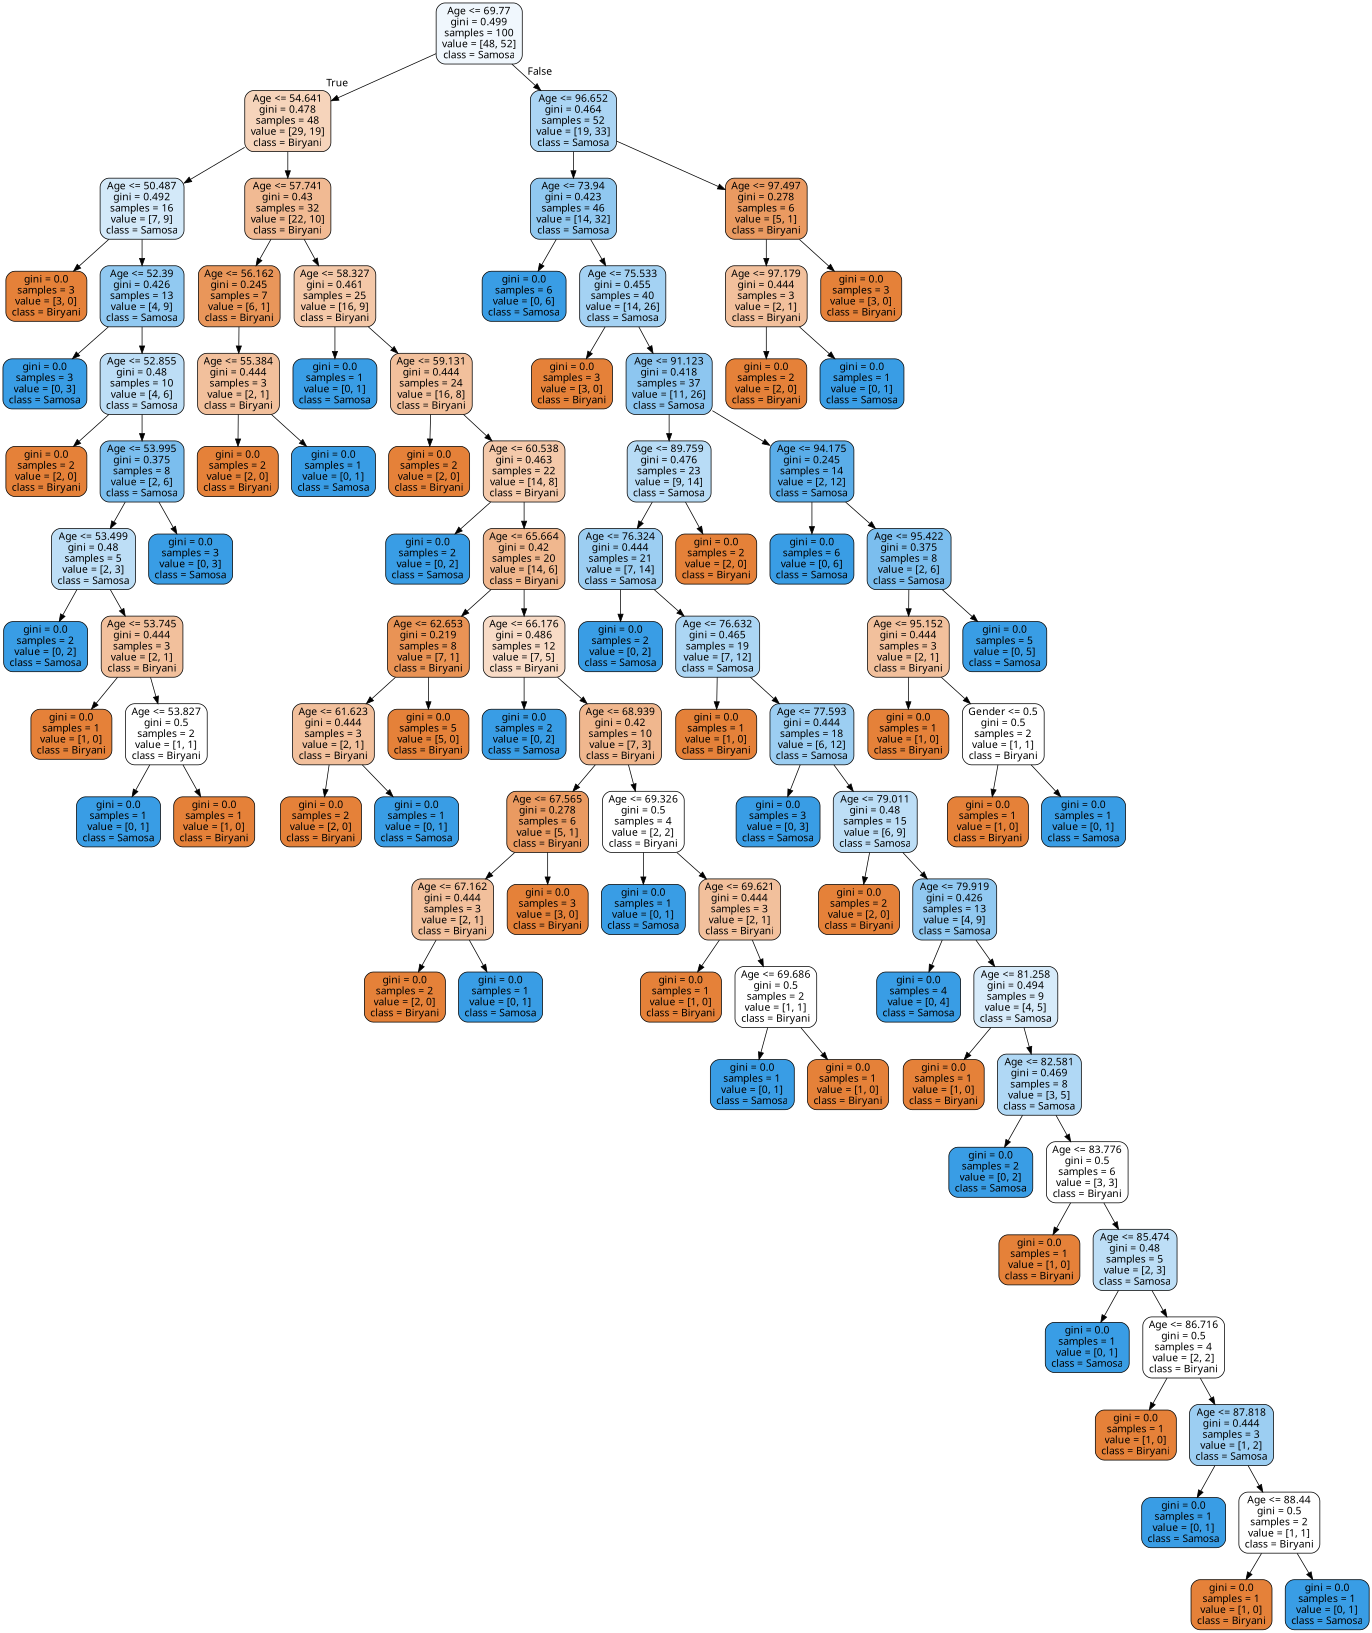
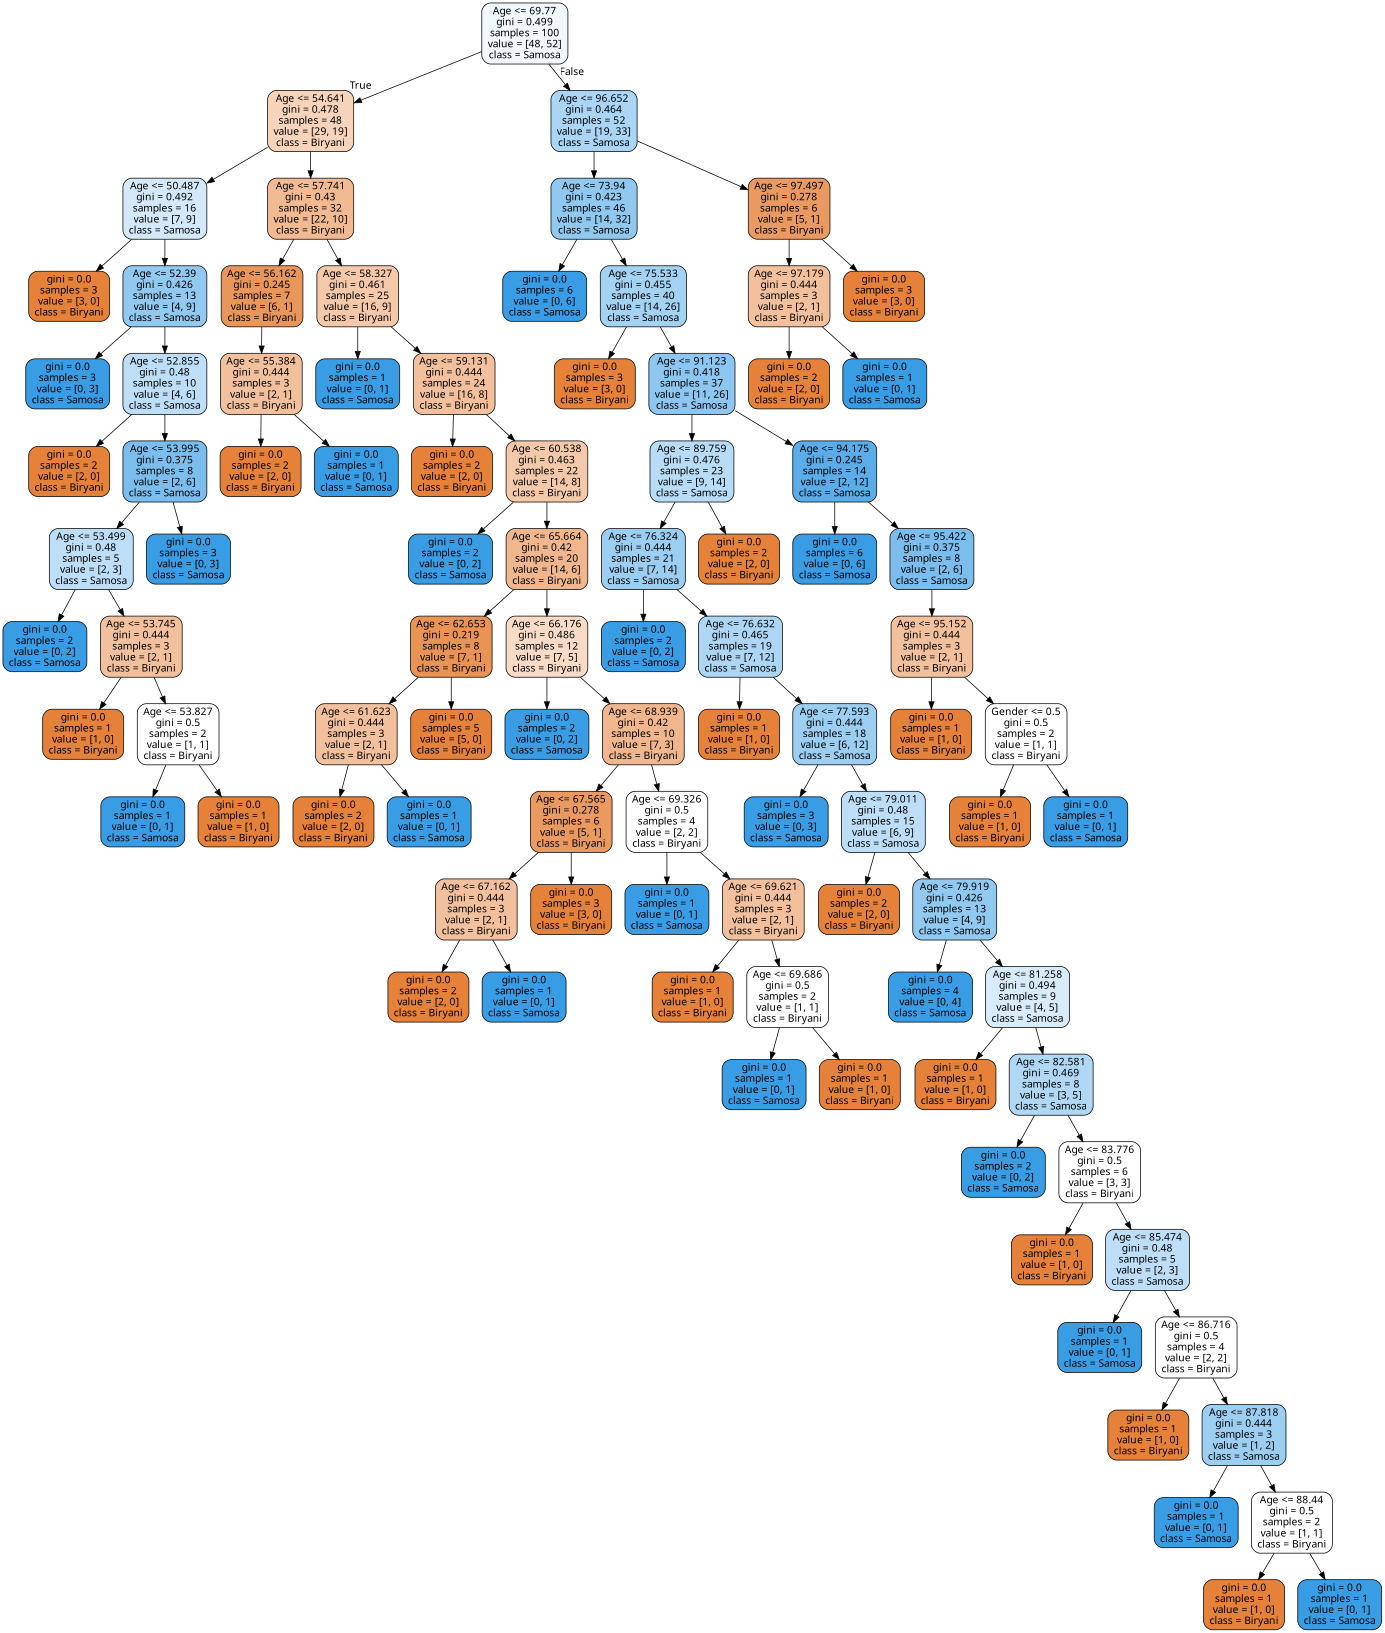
  digraph {
    fontname="Noto Sans"
    node [color=black fillcolor="#e58139" fontname="Noto Sans" shape=box style="filled, rounded"]
    edge [fontname="Noto Sans"]
    n1 [fillcolor="#f0f7fd" label="Age <= 69.77\ngini = 0.499\nsamples = 100\nvalue = [48, 52]\nclass = Samosa"]
    n2 [fillcolor="#f6d4bb" label="Age <= 54.641\ngini = 0.478\nsamples = 48\nvalue = [29, 19]\nclass = Biryani"]
    n3 [fillcolor="#abd5f4" label="Age <= 96.652\ngini = 0.464\nsamples = 52\nvalue = [19, 33]\nclass = Samosa"]
    n4 [fillcolor="#d3e9f9" label="Age <= 50.487\ngini = 0.492\nsamples = 16\nvalue = [7, 9]\nclass = Samosa"]
    n5 [fillcolor="#f1ba93" label="Age <= 57.741\ngini = 0.43\nsamples = 32\nvalue = [22, 10]\nclass = Biryani"]
    n6 [fillcolor="#90c8f0" label="Age <= 73.94\ngini = 0.423\nsamples = 46\nvalue = [14, 32]\nclass = Samosa"]
    n7 [fillcolor="#ea9a61" label="Age <= 97.497\ngini = 0.278\nsamples = 6\nvalue = [5, 1]\nclass = Biryani"]
    n8 [label="gini = 0.0\nsamples = 3\nvalue = [3, 0]\nclass = Biryani"]
    n9 [fillcolor="#91c9f1" label="Age <= 52.39\ngini = 0.426\nsamples = 13\nvalue = [4, 9]\nclass = Samosa"]
    n10 [fillcolor="#e9965a" label="Age <= 56.162\ngini = 0.245\nsamples = 7\nvalue = [6, 1]\nclass = Biryani"]
    n11 [fillcolor="#f4c8a8" label="Age <= 58.327\ngini = 0.461\nsamples = 25\nvalue = [16, 9]\nclass = Biryani"]
    n12 [fillcolor="#399de5" label="gini = 0.0\nsamples = 3\nvalue = [0, 3]\nclass = Samosa"]
    n13 [fillcolor="#bddef6" label="Age <= 52.855\ngini = 0.48\nsamples = 10\nvalue = [4, 6]\nclass = Samosa"]
    n14 [label="gini = 0.0\nsamples = 2\nvalue = [2, 0]\nclass = Biryani"]
    n15 [fillcolor="#7bbeee" label="Age <= 53.995\ngini = 0.375\nsamples = 8\nvalue = [2, 6]\nclass = Samosa"]
    n16 [fillcolor="#bddef6" label="Age <= 53.499\ngini = 0.48\nsamples = 5\nvalue = [2, 3]\nclass = Samosa"]
    n17 [fillcolor="#399de5" label="gini = 0.0\nsamples = 3\nvalue = [0, 3]\nclass = Samosa"]
    n18 [fillcolor="#399de5" label="gini = 0.0\nsamples = 2\nvalue = [0, 2]\nclass = Samosa"]
    n19 [fillcolor="#f2c09c" label="Age <= 53.745\ngini = 0.444\nsamples = 3\nvalue = [2, 1]\nclass = Biryani"]
    n20 [label="gini = 0.0\nsamples = 1\nvalue = [1, 0]\nclass = Biryani"]
    n21 [fillcolor="#ffffff" label="Age <= 53.827\ngini = 0.5\nsamples = 2\nvalue = [1, 1]\nclass = Biryani"]
    n22 [fillcolor="#399de5" label="gini = 0.0\nsamples = 1\nvalue = [0, 1]\nclass = Samosa"]
    n23 [label="gini = 0.0\nsamples = 1\nvalue = [1, 0]\nclass = Biryani"]
    n24 [fillcolor="#f2c09c" label="Age <= 55.384\ngini = 0.444\nsamples = 3\nvalue = [2, 1]\nclass = Biryani"]
    n25 [fillcolor="#399de5" label="gini = 0.0\nsamples = 1\nvalue = [0, 1]\nclass = Samosa"]
    n26 [fillcolor="#f2c09c" label="Age <= 59.131\ngini = 0.444\nsamples = 24\nvalue = [16, 8]\nclass = Biryani"]
    n27 [label="gini = 0.0\nsamples = 2\nvalue = [2, 0]\nclass = Biryani"]
    n28 [fillcolor="#399de5" label="gini = 0.0\nsamples = 1\nvalue = [0, 1]\nclass = Samosa"]
    n29 [label="gini = 0.0\nsamples = 2\nvalue = [2, 0]\nclass = Biryani"]
    n30 [fillcolor="#f4c9aa" label="Age <= 60.538\ngini = 0.463\nsamples = 22\nvalue = [14, 8]\nclass = Biryani"]
    n31 [fillcolor="#399de5" label="gini = 0.0\nsamples = 2\nvalue = [0, 2]\nclass = Samosa"]
    n32 [fillcolor="#f0b78e" label="Age <= 65.664\ngini = 0.42\nsamples = 20\nvalue = [14, 6]\nclass = Biryani"]
    n33 [fillcolor="#e99355" label="Age <= 62.653\ngini = 0.219\nsamples = 8\nvalue = [7, 1]\nclass = Biryani"]
    n34 [fillcolor="#f8dbc6" label="Age <= 66.176\ngini = 0.486\nsamples = 12\nvalue = [7, 5]\nclass = Biryani"]
    n35 [fillcolor="#f2c09c" label="Age <= 61.623\ngini = 0.444\nsamples = 3\nvalue = [2, 1]\nclass = Biryani"]
    n36 [label="gini = 0.0\nsamples = 5\nvalue = [5, 0]\nclass = Biryani"]
    n37 [fillcolor="#399de5" label="gini = 0.0\nsamples = 2\nvalue = [0, 2]\nclass = Samosa"]
    n38 [fillcolor="#f0b78e" label="Age <= 68.939\ngini = 0.42\nsamples = 10\nvalue = [7, 3]\nclass = Biryani"]
    n39 [label="gini = 0.0\nsamples = 2\nvalue = [2, 0]\nclass = Biryani"]
    n40 [fillcolor="#399de5" label="gini = 0.0\nsamples = 1\nvalue = [0, 1]\nclass = Samosa"]
    n41 [fillcolor="#ea9a61" label="Age <= 67.565\ngini = 0.278\nsamples = 6\nvalue = [5, 1]\nclass = Biryani"]
    n42 [fillcolor="#ffffff" label="Age <= 69.326\ngini = 0.5\nsamples = 4\nvalue = [2, 2]\nclass = Biryani"]
    n43 [fillcolor="#f2c09c" label="Age <= 67.162\ngini = 0.444\nsamples = 3\nvalue = [2, 1]\nclass = Biryani"]
    n44 [label="gini = 0.0\nsamples = 3\nvalue = [3, 0]\nclass = Biryani"]
    n45 [fillcolor="#399de5" label="gini = 0.0\nsamples = 1\nvalue = [0, 1]\nclass = Samosa"]
    n46 [fillcolor="#f2c09c" label="Age <= 69.621\ngini = 0.444\nsamples = 3\nvalue = [2, 1]\nclass = Biryani"]
    n47 [label="gini = 0.0\nsamples = 2\nvalue = [2, 0]\nclass = Biryani"]
    n48 [fillcolor="#399de5" label="gini = 0.0\nsamples = 1\nvalue = [0, 1]\nclass = Samosa"]
    n49 [label="gini = 0.0\nsamples = 1\nvalue = [1, 0]\nclass = Biryani"]
    n50 [fillcolor="#ffffff" label="Age <= 69.686\ngini = 0.5\nsamples = 2\nvalue = [1, 1]\nclass = Biryani"]
    n51 [fillcolor="#399de5" label="gini = 0.0\nsamples = 1\nvalue = [0, 1]\nclass = Samosa"]
    n52 [label="gini = 0.0\nsamples = 1\nvalue = [1, 0]\nclass = Biryani"]
    n53 [fillcolor="#399de5" label="gini = 0.0\nsamples = 6\nvalue = [0, 6]\nclass = Samosa"]
    n54 [fillcolor="#a4d2f3" label="Age <= 75.533\ngini = 0.455\nsamples = 40\nvalue = [14, 26]\nclass = Samosa"]
    n55 [fillcolor="#f2c09c" label="Age <= 97.179\ngini = 0.444\nsamples = 3\nvalue = [2, 1]\nclass = Biryani"]
    n56 [label="gini = 0.0\nsamples = 3\nvalue = [3, 0]\nclass = Biryani"]
    n57 [label="gini = 0.0\nsamples = 3\nvalue = [3, 0]\nclass = Biryani"]
    n58 [fillcolor="#8dc6f0" label="Age <= 91.123\ngini = 0.418\nsamples = 37\nvalue = [11, 26]\nclass = Samosa"]
    n59 [fillcolor="#b8dcf6" label="Age <= 89.759\ngini = 0.476\nsamples = 23\nvalue = [9, 14]\nclass = Samosa"]
    n60 [fillcolor="#5aade9" label="Age <= 94.175\ngini = 0.245\nsamples = 14\nvalue = [2, 12]\nclass = Samosa"]
    n61 [fillcolor="#9ccef2" label="Age <= 76.324\ngini = 0.444\nsamples = 21\nvalue = [7, 14]\nclass = Samosa"]
    n62 [label="gini = 0.0\nsamples = 2\nvalue = [2, 0]\nclass = Biryani"]
    n63 [fillcolor="#399de5" label="gini = 0.0\nsamples = 6\nvalue = [0, 6]\nclass = Samosa"]
    n64 [fillcolor="#7bbeee" label="Age <= 95.422\ngini = 0.375\nsamples = 8\nvalue = [2, 6]\nclass = Samosa"]
    n65 [fillcolor="#399de5" label="gini = 0.0\nsamples = 2\nvalue = [0, 2]\nclass = Samosa"]
    n66 [fillcolor="#acd6f4" label="Age <= 76.632\ngini = 0.465\nsamples = 19\nvalue = [7, 12]\nclass = Samosa"]
    n67 [label="gini = 0.0\nsamples = 1\nvalue = [1, 0]\nclass = Biryani"]
    n68 [fillcolor="#9ccef2" label="Age <= 77.593\ngini = 0.444\nsamples = 18\nvalue = [6, 12]\nclass = Samosa"]
    n69 [fillcolor="#399de5" label="gini = 0.0\nsamples = 3\nvalue = [0, 3]\nclass = Samosa"]
    n70 [fillcolor="#bddef6" label="Age <= 79.011\ngini = 0.48\nsamples = 15\nvalue = [6, 9]\nclass = Samosa"]
    n71 [label="gini = 0.0\nsamples = 2\nvalue = [2, 0]\nclass = Biryani"]
    n72 [fillcolor="#91c9f1" label="Age <= 79.919\ngini = 0.426\nsamples = 13\nvalue = [4, 9]\nclass = Samosa"]
    n73 [fillcolor="#399de5" label="gini = 0.0\nsamples = 4\nvalue = [0, 4]\nclass = Samosa"]
    n74 [fillcolor="#d7ebfa" label="Age <= 81.258\ngini = 0.494\nsamples = 9\nvalue = [4, 5]\nclass = Samosa"]
    n75 [label="gini = 0.0\nsamples = 1\nvalue = [1, 0]\nclass = Biryani"]
    n76 [fillcolor="#b0d8f5" label="Age <= 82.581\ngini = 0.469\nsamples = 8\nvalue = [3, 5]\nclass = Samosa"]
    n77 [fillcolor="#399de5" label="gini = 0.0\nsamples = 2\nvalue = [0, 2]\nclass = Samosa"]
    n78 [fillcolor="#ffffff" label="Age <= 83.776\ngini = 0.5\nsamples = 6\nvalue = [3, 3]\nclass = Biryani"]
    n79 [label="gini = 0.0\nsamples = 1\nvalue = [1, 0]\nclass = Biryani"]
    n80 [fillcolor="#bddef6" label="Age <= 85.474\ngini = 0.48\nsamples = 5\nvalue = [2, 3]\nclass = Samosa"]
    n81 [fillcolor="#399de5" label="gini = 0.0\nsamples = 1\nvalue = [0, 1]\nclass = Samosa"]
    n82 [fillcolor="#ffffff" label="Age <= 86.716\ngini = 0.5\nsamples = 4\nvalue = [2, 2]\nclass = Biryani"]
    n83 [label="gini = 0.0\nsamples = 1\nvalue = [1, 0]\nclass = Biryani"]
    n84 [fillcolor="#9ccef2" label="Age <= 87.818\ngini = 0.444\nsamples = 3\nvalue = [1, 2]\nclass = Samosa"]
    n85 [fillcolor="#399de5" label="gini = 0.0\nsamples = 1\nvalue = [0, 1]\nclass = Samosa"]
    n86 [fillcolor="#ffffff" label="Age <= 88.44\ngini = 0.5\nsamples = 2\nvalue = [1, 1]\nclass = Biryani"]
    n87 [label="gini = 0.0\nsamples = 1\nvalue = [1, 0]\nclass = Biryani"]
    n88 [fillcolor="#399de5" label="gini = 0.0\nsamples = 1\nvalue = [0, 1]\nclass = Samosa"]
    n89 [fillcolor="#f2c09c" label="Age <= 95.152\ngini = 0.444\nsamples = 3\nvalue = [2, 1]\nclass = Biryani"]
-   n90 [fillcolor="#399de5" label="gini = 0.0\nsamples = 5\nvalue = [0, 5]\nclass = Samosa"]
    n91 [label="gini = 0.0\nsamples = 1\nvalue = [1, 0]\nclass = Biryani"]
    n92 [fillcolor="#ffffff" label="Gender <= 0.5\ngini = 0.5\nsamples = 2\nvalue = [1, 1]\nclass = Biryani"]
    n93 [label="gini = 0.0\nsamples = 1\nvalue = [1, 0]\nclass = Biryani"]
    n94 [fillcolor="#399de5" label="gini = 0.0\nsamples = 1\nvalue = [0, 1]\nclass = Samosa"]
    n95 [label="gini = 0.0\nsamples = 2\nvalue = [2, 0]\nclass = Biryani"]
    n96 [fillcolor="#399de5" label="gini = 0.0\nsamples = 1\nvalue = [0, 1]\nclass = Samosa"]
    n1 -> n2 [headlabel=True labelangle=45 labeldistance=2.5]
    n1 -> n3 [headlabel=False labelangle=-45 labeldistance=2.5]
    n2 -> n4
    n2 -> n5
    n3 -> n6
    n3 -> n7
    n4 -> n8
    n4 -> n9
    n5 -> n10
    n5 -> n11
    n6 -> n53
    n6 -> n54
    n7 -> n55
    n7 -> n56
    n9 -> n12
    n9 -> n13
    n10 -> n24
    n11 -> n25
    n11 -> n26
    n13 -> n14
    n13 -> n15
    n15 -> n16
    n15 -> n17
    n16 -> n18
    n16 -> n19
    n19 -> n20
    n19 -> n21
    n21 -> n22
    n21 -> n23
    n24 -> n27
    n24 -> n28
    n26 -> n29
    n26 -> n30
    n30 -> n31
    n30 -> n32
    n32 -> n33
    n32 -> n34
    n33 -> n35
    n33 -> n36
    n34 -> n37
    n34 -> n38
    n35 -> n39
    n35 -> n40
    n38 -> n41
    n38 -> n42
    n41 -> n43
    n41 -> n44
    n42 -> n45
    n42 -> n46
    n43 -> n47
    n43 -> n48
    n46 -> n49
    n46 -> n50
    n50 -> n51
    n50 -> n52
    n54 -> n57
    n54 -> n58
    n55 -> n95
    n55 -> n96
    n58 -> n59
    n58 -> n60
    n59 -> n61
    n59 -> n62
    n60 -> n63
    n60 -> n64
    n61 -> n65
    n61 -> n66
    n64 -> n89
-   n64 -> n90
    n66 -> n67
    n66 -> n68
    n68 -> n69
    n68 -> n70
    n70 -> n71
    n70 -> n72
    n72 -> n73
    n72 -> n74
    n74 -> n75
    n74 -> n76
    n76 -> n77
    n76 -> n78
    n78 -> n79
    n78 -> n80
    n80 -> n81
    n80 -> n82
    n82 -> n83
    n82 -> n84
    n84 -> n85
    n84 -> n86
    n86 -> n87
    n86 -> n88
    n89 -> n91
    n89 -> n92
    n92 -> n93
    n92 -> n94
  }
